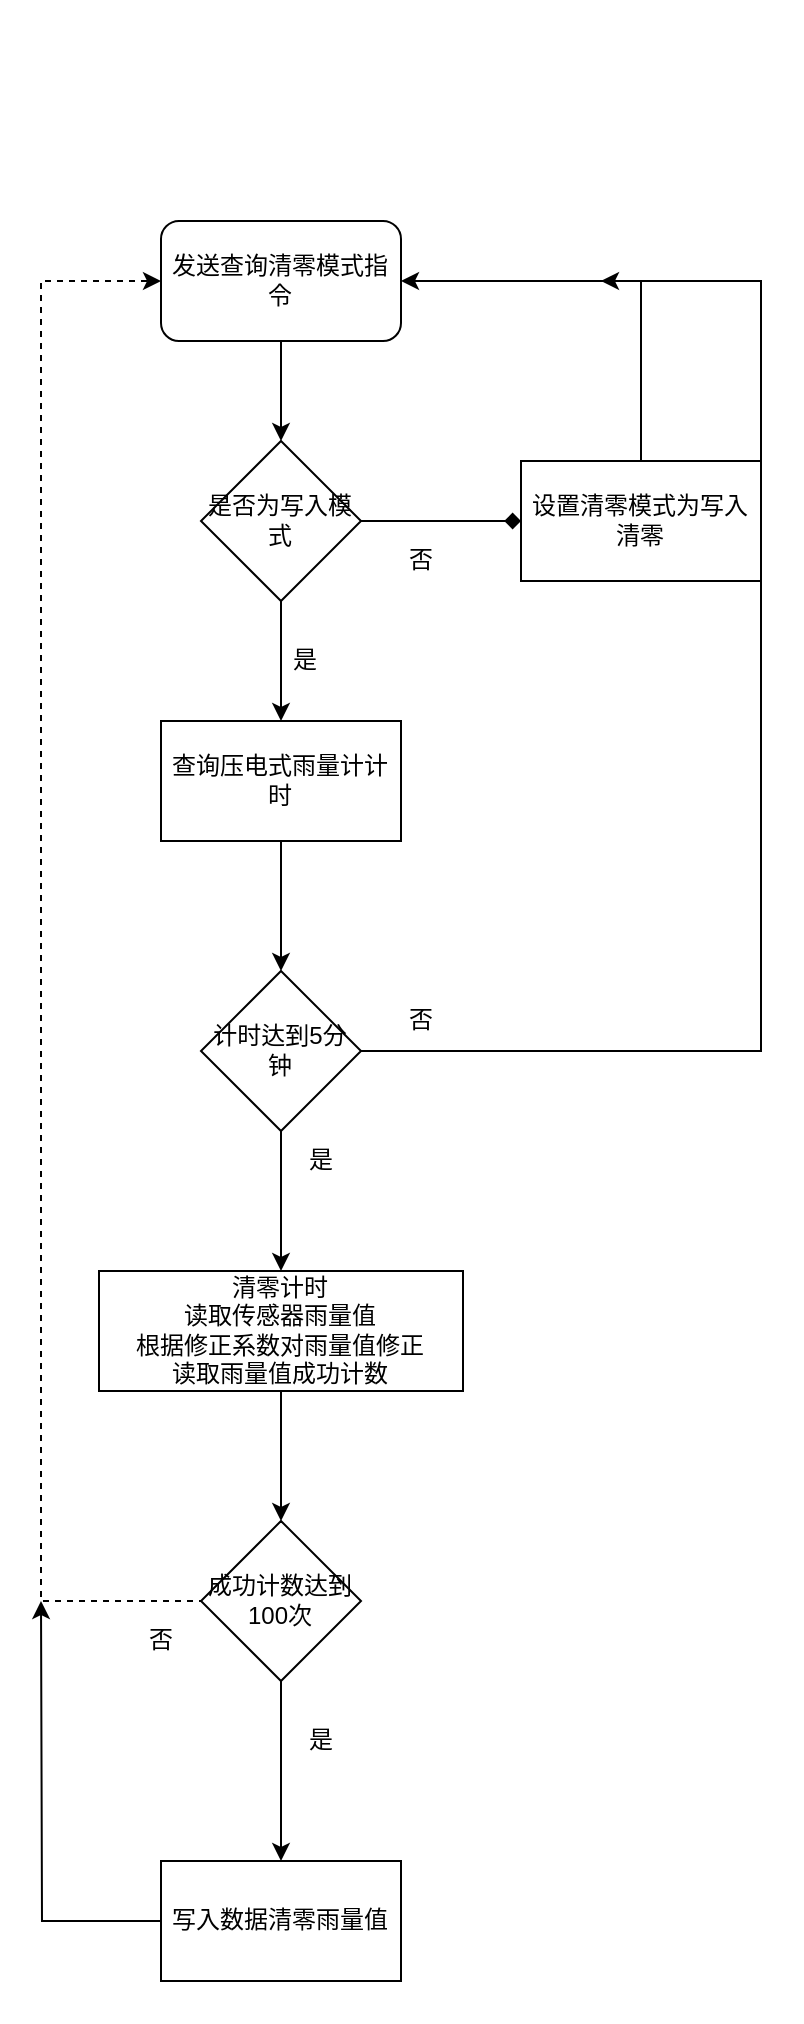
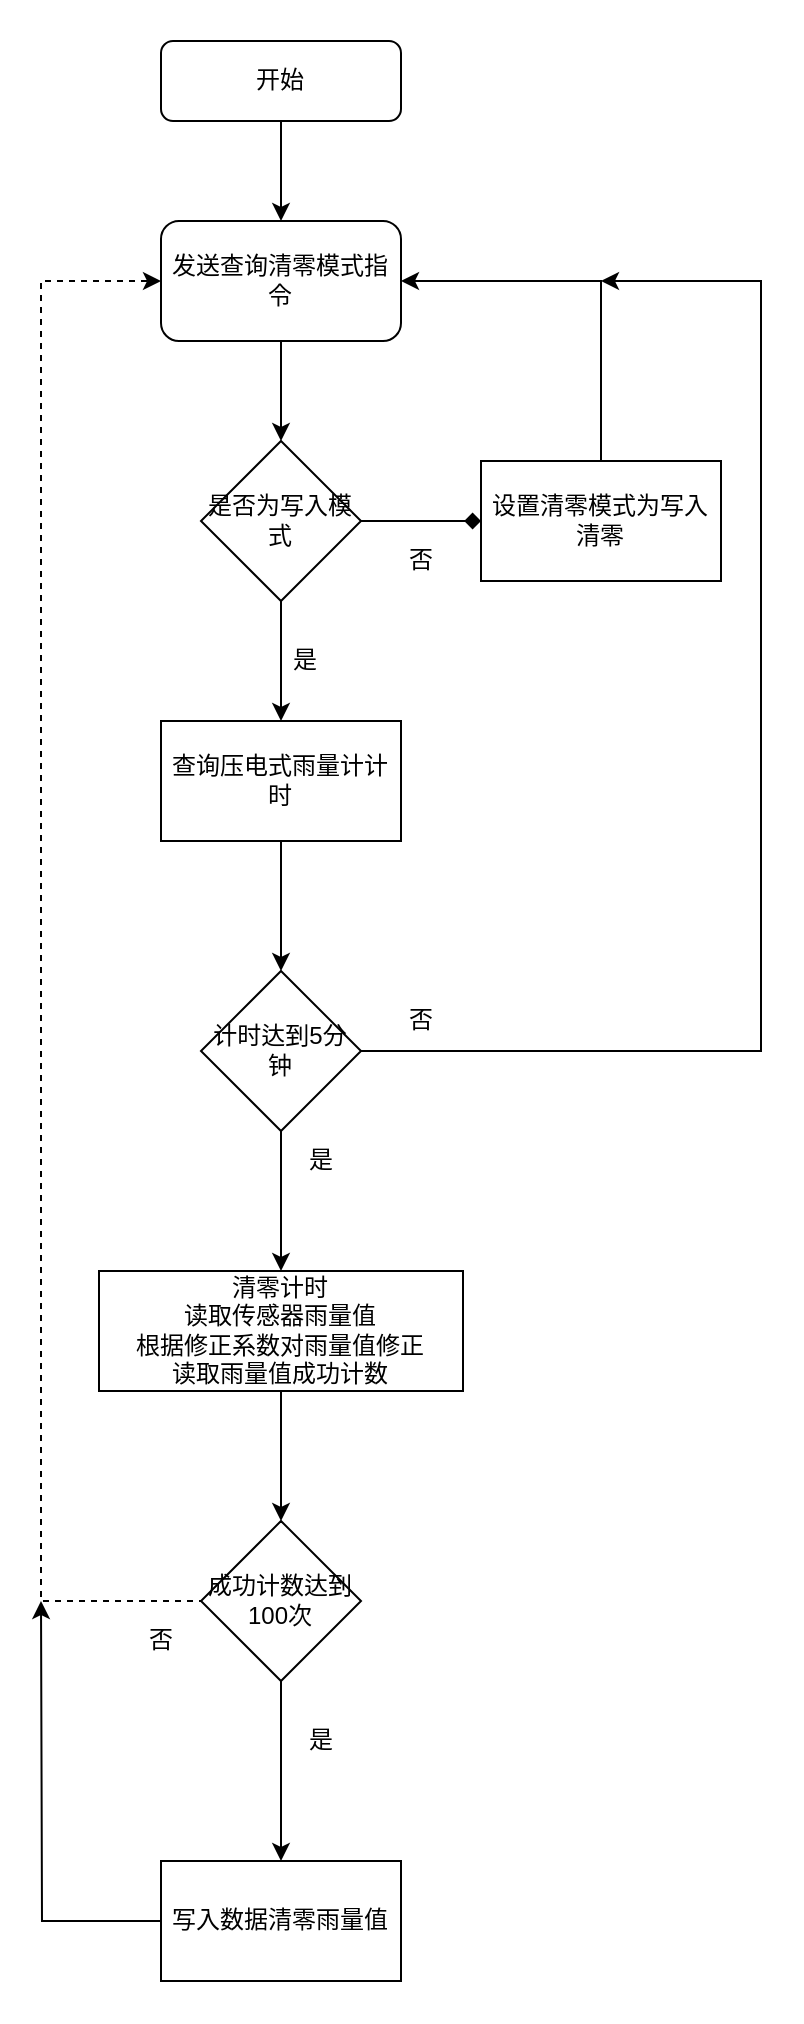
  <mxCell id="0" />
  <mxCell id="1" parent="0" />
+ <mxCell id="2" style="edgeStyle=orthogonalEdgeStyle;rounded=0;orthogonalLoop=1;jettySize=auto;html=1;exitX=0.5;exitY=1;exitDx=0;exitDy=0;entryX=0.5;entryY=0;entryDx=0;entryDy=0;" edge="1" parent="1" source="3" target="5"><mxGeometry relative="1" as="geometry" /></mxCell>
+ <mxCell id="3" value="开始" style="rounded=1;whiteSpace=wrap;html=1;fontSize=12;glass=0;strokeWidth=1;shadow=0;" parent="1" vertex="1"><mxGeometry x="80" y="20" width="120" height="40" as="geometry" /></mxCell>
  <mxCell id="4" style="edgeStyle=orthogonalEdgeStyle;rounded=0;orthogonalLoop=1;jettySize=auto;html=1;exitX=0.5;exitY=1;exitDx=0;exitDy=0;entryX=0.5;entryY=0;entryDx=0;entryDy=0;" edge="1" parent="1" source="5" target="8"><mxGeometry relative="1" as="geometry" /></mxCell>
  <mxCell id="5" value="发送查询清零模式指令" style="rounded=1;whiteSpace=wrap;html=1;" vertex="1" parent="1"><mxGeometry x="80" y="110" width="120" height="60" as="geometry" /></mxCell>
  <mxCell id="6" value="" style="edgeStyle=orthogonalEdgeStyle;rounded=0;orthogonalLoop=1;jettySize=auto;html=1;" edge="1" parent="1" source="8" target="10"><mxGeometry relative="1" as="geometry" /></mxCell>
  <mxCell id="7" value="" style="edgeStyle=orthogonalEdgeStyle;rounded=0;orthogonalLoop=1;jettySize=auto;html=1;endArrow=diamond;" edge="1" parent="1" source="8" target="15"><mxGeometry relative="1" as="geometry" /></mxCell>
  <mxCell id="8" value="是否为写入模式" style="rhombus;whiteSpace=wrap;html=1;" vertex="1" parent="1"><mxGeometry x="100" y="220" width="80" height="80" as="geometry" /></mxCell>
  <mxCell id="9" style="edgeStyle=orthogonalEdgeStyle;rounded=0;orthogonalLoop=1;jettySize=auto;html=1;exitX=0.5;exitY=1;exitDx=0;exitDy=0;entryX=0.5;entryY=0;entryDx=0;entryDy=0;" edge="1" parent="1" source="10" target="13"><mxGeometry relative="1" as="geometry" /></mxCell>
  <mxCell id="10" value="查询压电式雨量计计时" style="whiteSpace=wrap;html=1;" vertex="1" parent="1"><mxGeometry x="80" y="360" width="120" height="60" as="geometry" /></mxCell>
  <mxCell id="11" value="" style="edgeStyle=orthogonalEdgeStyle;rounded=0;orthogonalLoop=1;jettySize=auto;html=1;" edge="1" parent="1" source="13" target="17"><mxGeometry relative="1" as="geometry" /></mxCell>
  <mxCell id="12" style="edgeStyle=orthogonalEdgeStyle;rounded=0;orthogonalLoop=1;jettySize=auto;html=1;exitX=1;exitY=0.5;exitDx=0;exitDy=0;" edge="1" parent="1" source="13"><mxGeometry relative="1" as="geometry"><mxPoint x="300" y="140" as="targetPoint" /><Array as="points"><mxPoint x="380" y="525" /><mxPoint x="380" y="140" /><mxPoint x="310" y="140" /></Array></mxGeometry></mxCell>
  <mxCell id="13" value="计时达到5分钟" style="rhombus;whiteSpace=wrap;html=1;" vertex="1" parent="1"><mxGeometry x="100" y="485" width="80" height="80" as="geometry" /></mxCell>
  <mxCell id="14" style="edgeStyle=orthogonalEdgeStyle;rounded=0;orthogonalLoop=1;jettySize=auto;html=1;exitX=0.5;exitY=0;exitDx=0;exitDy=0;entryX=1;entryY=0.5;entryDx=0;entryDy=0;" edge="1" parent="1" source="15" target="5"><mxGeometry relative="1" as="geometry" /></mxCell>
- <mxCell id="15" value="设置清零模式为写入清零" style="whiteSpace=wrap;html=1;" vertex="1" parent="1"><mxGeometry x="260" y="230" width="120" height="60" as="geometry" /></mxCell>
+ <mxCell id="15" value="设置清零模式为写入清零" style="whiteSpace=wrap;html=1;" vertex="1" parent="1"><mxGeometry x="240" y="230" width="120" height="60" as="geometry" /></mxCell>
  <mxCell id="16" style="edgeStyle=orthogonalEdgeStyle;rounded=0;orthogonalLoop=1;jettySize=auto;html=1;exitX=0.5;exitY=1;exitDx=0;exitDy=0;" edge="1" parent="1" source="17" target="20"><mxGeometry relative="1" as="geometry" /></mxCell>
  <mxCell id="17" value="&lt;div&gt;清零计时&lt;/div&gt;&lt;div&gt;读取传感器雨量值&lt;/div&gt;&lt;div&gt;根据修正系数对雨量值修正&lt;br&gt;&lt;/div&gt;&lt;div&gt;读取雨量值成功计数&lt;br&gt;&lt;/div&gt;" style="whiteSpace=wrap;html=1;" vertex="1" parent="1"><mxGeometry x="49" y="635" width="182" height="60" as="geometry" /></mxCell>
  <mxCell id="18" value="" style="edgeStyle=orthogonalEdgeStyle;rounded=0;orthogonalLoop=1;jettySize=auto;html=1;" edge="1" parent="1" source="20" target="22"><mxGeometry relative="1" as="geometry" /></mxCell>
  <mxCell id="19" style="edgeStyle=orthogonalEdgeStyle;rounded=0;orthogonalLoop=1;jettySize=auto;html=1;exitX=1;exitY=0.5;exitDx=0;exitDy=0;entryX=0;entryY=0.5;entryDx=0;entryDy=0;dashed=1;" edge="1" parent="1" source="20" target="5"><mxGeometry relative="1" as="geometry"><Array as="points"><mxPoint x="20" y="800" /><mxPoint x="20" y="140" /></Array></mxGeometry></mxCell>
  <mxCell id="20" value="成功计数达到100次" style="rhombus;whiteSpace=wrap;html=1;" vertex="1" parent="1"><mxGeometry x="100" y="760" width="80" height="80" as="geometry" /></mxCell>
  <mxCell id="21" style="edgeStyle=orthogonalEdgeStyle;rounded=0;orthogonalLoop=1;jettySize=auto;html=1;exitX=0;exitY=0.5;exitDx=0;exitDy=0;" edge="1" parent="1" source="22"><mxGeometry relative="1" as="geometry"><mxPoint x="20" y="800" as="targetPoint" /></mxGeometry></mxCell>
  <mxCell id="22" value="写入数据清零雨量值" style="whiteSpace=wrap;html=1;" vertex="1" parent="1"><mxGeometry x="80" y="930" width="120" height="60" as="geometry" /></mxCell>
  <mxCell id="23" value="是" style="text;html=1;align=center;verticalAlign=middle;resizable=0;points=[];autosize=1;strokeColor=none;" vertex="1" parent="1"><mxGeometry x="137" y="320" width="30" height="20" as="geometry" /></mxCell>
  <mxCell id="24" value="否" style="text;html=1;align=center;verticalAlign=middle;resizable=0;points=[];autosize=1;strokeColor=none;" vertex="1" parent="1"><mxGeometry x="195" y="270" width="30" height="20" as="geometry" /></mxCell>
  <mxCell id="25" value="否" style="text;html=1;align=center;verticalAlign=middle;resizable=0;points=[];autosize=1;strokeColor=none;" vertex="1" parent="1"><mxGeometry x="195" y="500" width="30" height="20" as="geometry" /></mxCell>
  <mxCell id="26" value="是" style="text;html=1;align=center;verticalAlign=middle;resizable=0;points=[];autosize=1;strokeColor=none;" vertex="1" parent="1"><mxGeometry x="145" y="570" width="30" height="20" as="geometry" /></mxCell>
  <mxCell id="27" value="是" style="text;html=1;align=center;verticalAlign=middle;resizable=0;points=[];autosize=1;strokeColor=none;" vertex="1" parent="1"><mxGeometry x="145" y="860" width="30" height="20" as="geometry" /></mxCell>
  <mxCell id="28" value="否" style="text;html=1;align=center;verticalAlign=middle;resizable=0;points=[];autosize=1;strokeColor=none;" vertex="1" parent="1"><mxGeometry x="65" y="810" width="30" height="20" as="geometry" /></mxCell>
